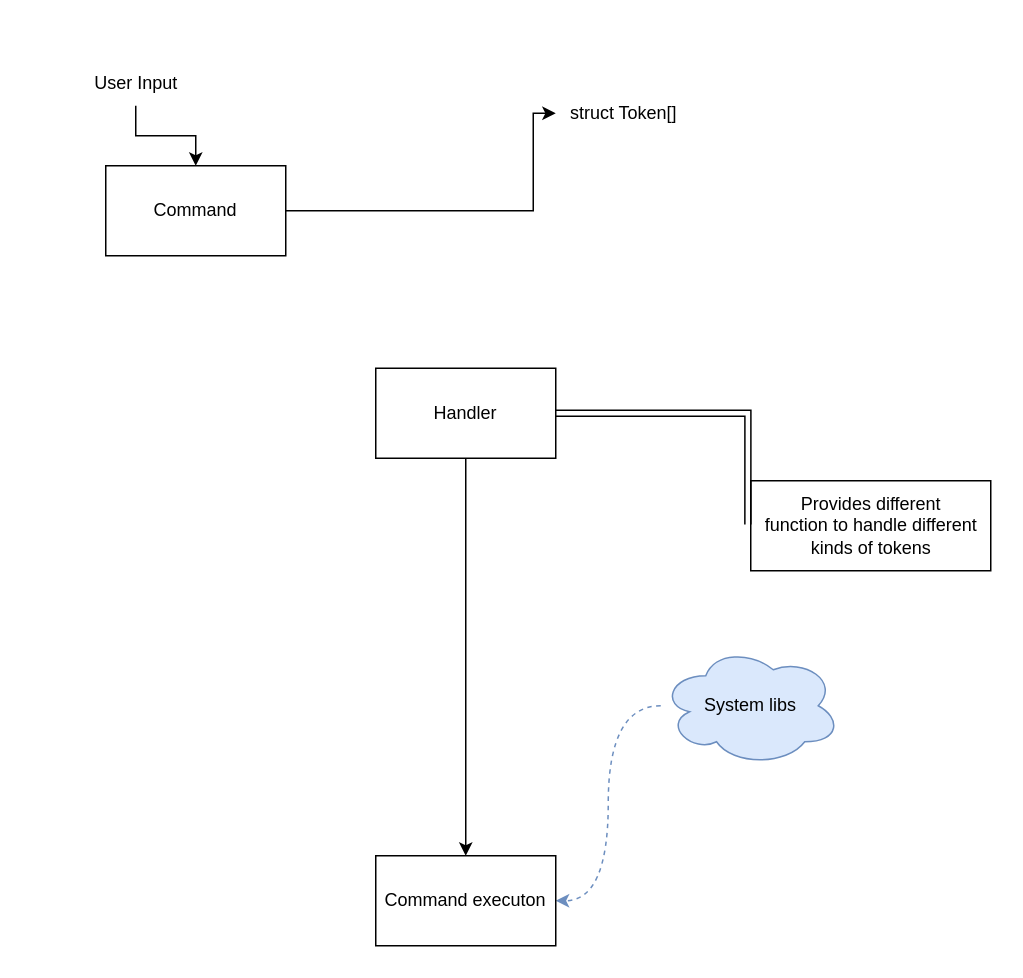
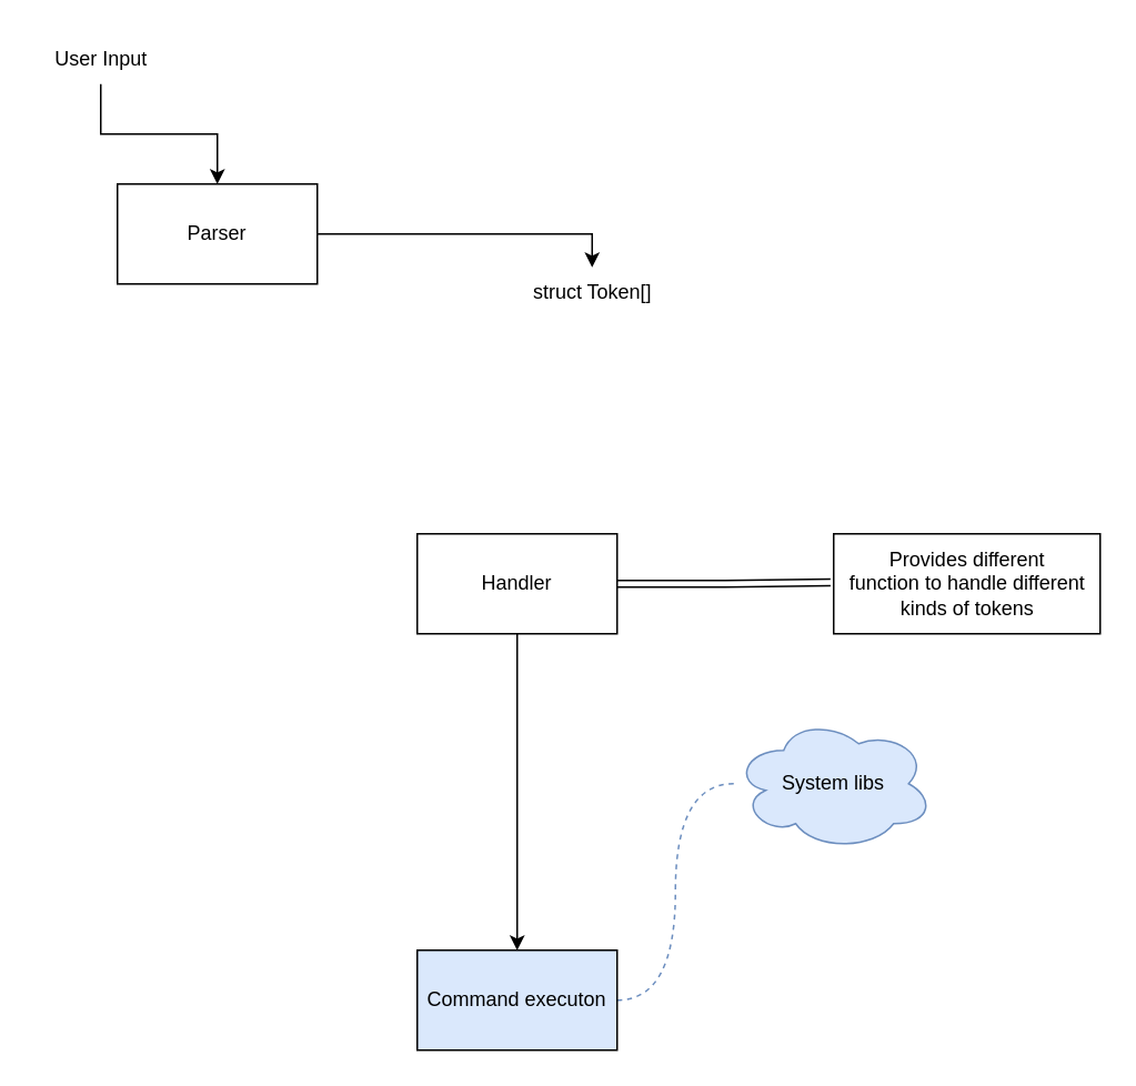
  <mxCell id="0" />
  <mxCell id="1" parent="0" />
  <mxCell id="2" style="edgeStyle=orthogonalEdgeStyle;rounded=0;orthogonalLoop=1;jettySize=auto;html=1;entryX=0.5;entryY=0;entryDx=0;entryDy=0;" edge="1" parent="1" source="3" target="5"><mxGeometry relative="1" as="geometry"><mxPoint x="210" y="160" as="targetPoint" /></mxGeometry></mxCell>
- <mxCell id="3" value="User Input" style="text;html=1;align=center;verticalAlign=middle;resizable=0;points=[];autosize=1;strokeColor=none;fillColor=none;" vertex="1" parent="1"><mxGeometry x="50" y="40" width="80" height="30" as="geometry" /></mxCell>
+ <mxCell id="3" value="User Input" style="text;html=1;align=center;verticalAlign=middle;resizable=0;points=[];autosize=1;strokeColor=none;fillColor=none;" vertex="1" parent="1"><mxGeometry x="20" y="20" width="80" height="30" as="geometry" /></mxCell>
  <mxCell id="4" style="edgeStyle=orthogonalEdgeStyle;rounded=0;orthogonalLoop=1;jettySize=auto;html=1;" edge="1" parent="1" source="5" target="8"><mxGeometry relative="1" as="geometry"><Array as="points"><mxPoint x="355" y="140" /></Array></mxGeometry></mxCell>
- <mxCell id="5" value="Command" style="whiteSpace=wrap;html=1;" vertex="1" parent="1"><mxGeometry x="70" y="110" width="120" height="60" as="geometry" /></mxCell>
- <mxCell id="6" style="edgeStyle=orthogonalEdgeStyle;rounded=0;orthogonalLoop=1;jettySize=auto;html=1;entryX=1;entryY=0.5;entryDx=0;entryDy=0;curved=1;fillColor=#dae8fc;strokeColor=#6c8ebf;dashed=1;" edge="1" parent="1" source="7" target="13"><mxGeometry relative="1" as="geometry" /></mxCell>
+ <mxCell id="5" value="Parser" style="whiteSpace=wrap;html=1;" vertex="1" parent="1"><mxGeometry x="70" y="110" width="120" height="60" as="geometry" /></mxCell>
+ <mxCell id="6" style="edgeStyle=orthogonalEdgeStyle;rounded=0;orthogonalLoop=1;jettySize=auto;html=1;entryX=1;entryY=0.5;entryDx=0;entryDy=0;curved=1;fillColor=#dae8fc;strokeColor=#6c8ebf;dashed=1;endArrow=none;" edge="1" parent="1" source="7" target="13"><mxGeometry relative="1" as="geometry" /></mxCell>
  <mxCell id="7" value="System libs" style="ellipse;shape=cloud;whiteSpace=wrap;html=1;fillColor=#dae8fc;strokeColor=#6c8ebf;" vertex="1" parent="1"><mxGeometry x="440" y="430" width="120" height="80" as="geometry" /></mxCell>
- <mxCell id="8" value="struct Token[]" style="text;html=1;align=center;verticalAlign=middle;resizable=0;points=[];autosize=1;strokeColor=none;fillColor=none;" vertex="1" parent="1"><mxGeometry x="370" y="60" width="90" height="30" as="geometry" /></mxCell>
+ <mxCell id="8" value="struct Token[]" style="text;html=1;align=center;verticalAlign=middle;resizable=0;points=[];autosize=1;strokeColor=none;fillColor=none;" vertex="1" parent="1"><mxGeometry x="310" y="160" width="90" height="30" as="geometry" /></mxCell>
  <mxCell id="9" style="edgeStyle=orthogonalEdgeStyle;rounded=0;orthogonalLoop=1;jettySize=auto;html=1;exitX=0.5;exitY=1;exitDx=0;exitDy=0;entryX=0.5;entryY=0;entryDx=0;entryDy=0;" edge="1" parent="1" source="10" target="13"><mxGeometry relative="1" as="geometry" /></mxCell>
- <mxCell id="10" value="Handler" style="rounded=0;whiteSpace=wrap;html=1;" vertex="1" parent="1"><mxGeometry x="250" y="245" width="120" height="60" as="geometry" /></mxCell>
+ <mxCell id="10" value="Handler" style="rounded=0;whiteSpace=wrap;html=1;" vertex="1" parent="1"><mxGeometry x="250" y="320" width="120" height="60" as="geometry" /></mxCell>
  <mxCell id="11" value="Provides different&lt;br&gt;function to handle different&lt;br&gt;kinds of tokens" style="text;html=1;align=center;verticalAlign=middle;resizable=0;points=[];autosize=1;strokeColor=default;fillColor=none;" vertex="1" parent="1"><mxGeometry x="500" y="320" width="160" height="60" as="geometry" /></mxCell>
  <mxCell id="12" style="edgeStyle=orthogonalEdgeStyle;rounded=0;orthogonalLoop=1;jettySize=auto;html=1;entryX=-0.012;entryY=0.487;entryDx=0;entryDy=0;entryPerimeter=0;shape=link;" edge="1" parent="1" source="10" target="11"><mxGeometry relative="1" as="geometry" /></mxCell>
- <mxCell id="13" value="Command executon" style="rounded=0;whiteSpace=wrap;html=1;" vertex="1" parent="1"><mxGeometry x="250" y="570" width="120" height="60" as="geometry" /></mxCell>
+ <mxCell id="13" value="Command executon" style="rounded=0;whiteSpace=wrap;html=1;fillColor=#dae8fc;" vertex="1" parent="1"><mxGeometry x="250" y="570" width="120" height="60" as="geometry" /></mxCell>
